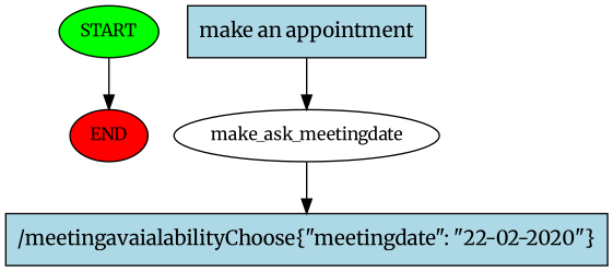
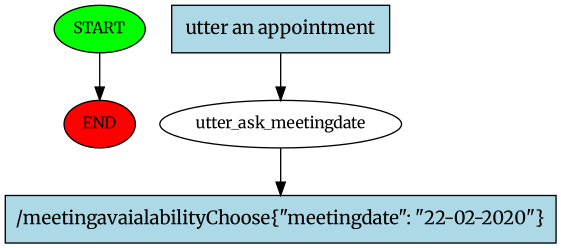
  digraph {
    fontname=Merriweather
    node [fillcolor=lightblue fontname=Merriweather fontsize=12 style=filled]
    edge [fontname=Merriweather]
    n1 [fillcolor=green label=START]
    n2 [fillcolor=red label=END]
-   n3 [label="make an appointment" shape=rect fontsize=""]
-   n4 [label=make_ask_meetingdate fillcolor="" style=""]
+   n3 [label="utter an appointment" shape=rect fontsize=""]
+   n4 [label=utter_ask_meetingdate fillcolor="" style=""]
    n5 [label="/meetingavaialabilityChoose{\"meetingdate\": \"22-02-2020\"}" shape=rect fontsize=""]
    n1 -> n2
    n3 -> n4
    n4 -> n5
  }
